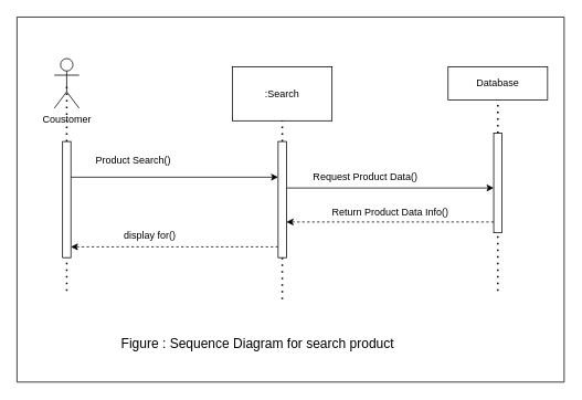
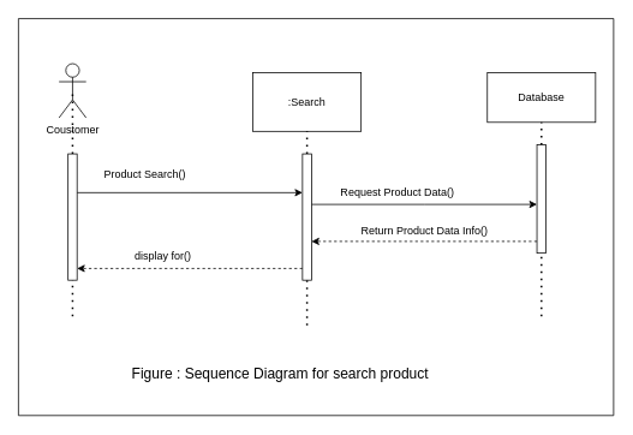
  <mxCell id="0" />
  <mxCell id="1" parent="0" />
  <mxCell id="2" value="Coustomer" style="shape=umlActor;verticalLabelPosition=bottom;verticalAlign=top;html=1;outlineConnect=0;" vertex="1" parent="1"><mxGeometry x="65" y="70" width="30" height="60" as="geometry" /></mxCell>
  <mxCell id="3" value=":Search" style="rounded=0;whiteSpace=wrap;html=1;" vertex="1" parent="1"><mxGeometry x="280" y="80" width="120" height="65" as="geometry" /></mxCell>
- <mxCell id="4" value="Database" style="rounded=0;whiteSpace=wrap;html=1;" vertex="1" parent="1"><mxGeometry x="540" y="80" width="120" height="40" as="geometry" /></mxCell>
+ <mxCell id="4" value="Database" style="rounded=0;whiteSpace=wrap;html=1;" vertex="1" parent="1"><mxGeometry x="540" y="80" width="120" height="55" as="geometry" /></mxCell>
  <mxCell id="5" value="" style="endArrow=none;dashed=1;html=1;dashPattern=1 3;strokeWidth=2;rounded=0;entryX=0.5;entryY=0.5;entryDx=0;entryDy=0;entryPerimeter=0;" edge="1" parent="1" source="10" target="2"><mxGeometry width="50" height="50" relative="1" as="geometry"><mxPoint x="80" y="520" as="sourcePoint" /><mxPoint x="120" y="250" as="targetPoint" /></mxGeometry></mxCell>
  <mxCell id="6" value="" style="endArrow=none;dashed=1;html=1;dashPattern=1 3;strokeWidth=2;rounded=0;entryX=0.5;entryY=1;entryDx=0;entryDy=0;" edge="1" parent="1" source="14" target="3"><mxGeometry width="50" height="50" relative="1" as="geometry"><mxPoint x="340" y="500" as="sourcePoint" /><mxPoint x="390" y="210" as="targetPoint" /></mxGeometry></mxCell>
  <mxCell id="7" value="" style="endArrow=none;dashed=1;html=1;dashPattern=1 3;strokeWidth=2;rounded=0;entryX=0.5;entryY=1;entryDx=0;entryDy=0;" edge="1" parent="1" source="17" target="4"><mxGeometry width="50" height="50" relative="1" as="geometry"><mxPoint x="600" y="490" as="sourcePoint" /><mxPoint x="600" y="270" as="targetPoint" /></mxGeometry></mxCell>
  <mxCell id="8" value="" style="endArrow=none;dashed=1;html=1;dashPattern=1 3;strokeWidth=2;rounded=0;entryX=0.5;entryY=0.5;entryDx=0;entryDy=0;entryPerimeter=0;" edge="1" parent="1" target="10"><mxGeometry width="50" height="50" relative="1" as="geometry"><mxPoint x="80" y="350" as="sourcePoint" /><mxPoint x="80" y="100" as="targetPoint" /></mxGeometry></mxCell>
  <mxCell id="9" style="edgeStyle=elbowEdgeStyle;rounded=0;orthogonalLoop=1;jettySize=auto;html=1;elbow=vertical;curved=0;" edge="1" parent="1"><mxGeometry relative="1" as="geometry"><mxPoint x="85" y="213" as="sourcePoint" /><mxPoint x="335" y="213" as="targetPoint" /></mxGeometry></mxCell>
  <mxCell id="10" value="" style="html=1;points=[];perimeter=orthogonalPerimeter;outlineConnect=0;targetShapes=umlLifeline;portConstraint=eastwest;newEdgeStyle={&quot;edgeStyle&quot;:&quot;elbowEdgeStyle&quot;,&quot;elbow&quot;:&quot;vertical&quot;,&quot;curved&quot;:0,&quot;rounded&quot;:0};" vertex="1" parent="1"><mxGeometry x="75" y="170" width="10" height="140" as="geometry" /></mxCell>
  <mxCell id="11" value="" style="endArrow=none;dashed=1;html=1;dashPattern=1 3;strokeWidth=2;rounded=0;entryX=0.5;entryY=1;entryDx=0;entryDy=0;" edge="1" parent="1" target="14"><mxGeometry width="50" height="50" relative="1" as="geometry"><mxPoint x="340" y="360" as="sourcePoint" /><mxPoint x="340" y="120" as="targetPoint" /></mxGeometry></mxCell>
  <mxCell id="12" style="edgeStyle=elbowEdgeStyle;rounded=0;orthogonalLoop=1;jettySize=auto;html=1;elbow=vertical;curved=0;" edge="1" parent="1"><mxGeometry relative="1" as="geometry"><mxPoint x="345" y="226" as="sourcePoint" /><mxPoint x="595" y="226" as="targetPoint" /></mxGeometry></mxCell>
  <mxCell id="13" style="edgeStyle=elbowEdgeStyle;rounded=0;orthogonalLoop=1;jettySize=auto;html=1;elbow=vertical;curved=0;dashed=1;" edge="1" parent="1"><mxGeometry relative="1" as="geometry"><mxPoint x="335" y="297" as="sourcePoint" /><mxPoint x="85" y="297" as="targetPoint" /></mxGeometry></mxCell>
  <mxCell id="14" value="" style="html=1;points=[];perimeter=orthogonalPerimeter;outlineConnect=0;targetShapes=umlLifeline;portConstraint=eastwest;newEdgeStyle={&quot;edgeStyle&quot;:&quot;elbowEdgeStyle&quot;,&quot;elbow&quot;:&quot;vertical&quot;,&quot;curved&quot;:0,&quot;rounded&quot;:0};" vertex="1" parent="1"><mxGeometry x="335" y="170" width="10" height="140" as="geometry" /></mxCell>
  <mxCell id="15" value="" style="endArrow=none;dashed=1;html=1;dashPattern=1 3;strokeWidth=2;rounded=0;entryX=0.5;entryY=1;entryDx=0;entryDy=0;" edge="1" parent="1" target="17"><mxGeometry width="50" height="50" relative="1" as="geometry"><mxPoint x="600" y="350" as="sourcePoint" /><mxPoint x="600" y="120" as="targetPoint" /></mxGeometry></mxCell>
  <mxCell id="16" style="edgeStyle=elbowEdgeStyle;rounded=0;orthogonalLoop=1;jettySize=auto;html=1;elbow=vertical;curved=0;dashed=1;" edge="1" parent="1"><mxGeometry relative="1" as="geometry"><mxPoint x="595" y="267" as="sourcePoint" /><mxPoint x="345" y="267" as="targetPoint" /></mxGeometry></mxCell>
  <mxCell id="17" value="" style="html=1;points=[];perimeter=orthogonalPerimeter;outlineConnect=0;targetShapes=umlLifeline;portConstraint=eastwest;newEdgeStyle={&quot;edgeStyle&quot;:&quot;elbowEdgeStyle&quot;,&quot;elbow&quot;:&quot;vertical&quot;,&quot;curved&quot;:0,&quot;rounded&quot;:0};" vertex="1" parent="1"><mxGeometry x="595" y="160" width="10" height="120" as="geometry" /></mxCell>
  <mxCell id="18" value="Product Search()" style="text;html=1;align=center;verticalAlign=middle;resizable=0;points=[];autosize=1;strokeColor=none;fillColor=none;" vertex="1" parent="1"><mxGeometry x="105" y="178" width="110" height="30" as="geometry" /></mxCell>
  <mxCell id="19" value="Request Product Data()" style="text;html=1;align=center;verticalAlign=middle;resizable=0;points=[];autosize=1;strokeColor=none;fillColor=none;" vertex="1" parent="1"><mxGeometry x="365" y="198" width="150" height="30" as="geometry" /></mxCell>
  <mxCell id="20" value="Return Product Data Info()" style="text;html=1;align=center;verticalAlign=middle;resizable=0;points=[];autosize=1;strokeColor=none;fillColor=none;" vertex="1" parent="1"><mxGeometry x="390" y="240" width="160" height="30" as="geometry" /></mxCell>
  <mxCell id="21" value="display for()" style="text;html=1;align=center;verticalAlign=middle;resizable=0;points=[];autosize=1;strokeColor=none;fillColor=none;" vertex="1" parent="1"><mxGeometry x="125" y="268" width="110" height="30" as="geometry" /></mxCell>
  <mxCell id="22" value="&lt;font style=&quot;font-size: 16px;&quot;&gt;Figure : Sequence Diagram for search product&lt;/font&gt;" style="text;html=1;align=center;verticalAlign=middle;resizable=0;points=[];autosize=1;strokeColor=none;fillColor=none;" vertex="1" parent="1"><mxGeometry x="135" y="398" width="350" height="30" as="geometry" /></mxCell>
  <mxCell id="23" value="" style="swimlane;startSize=0;" vertex="1" parent="1"><mxGeometry x="20" y="20" width="660" height="440" as="geometry" /></mxCell>
